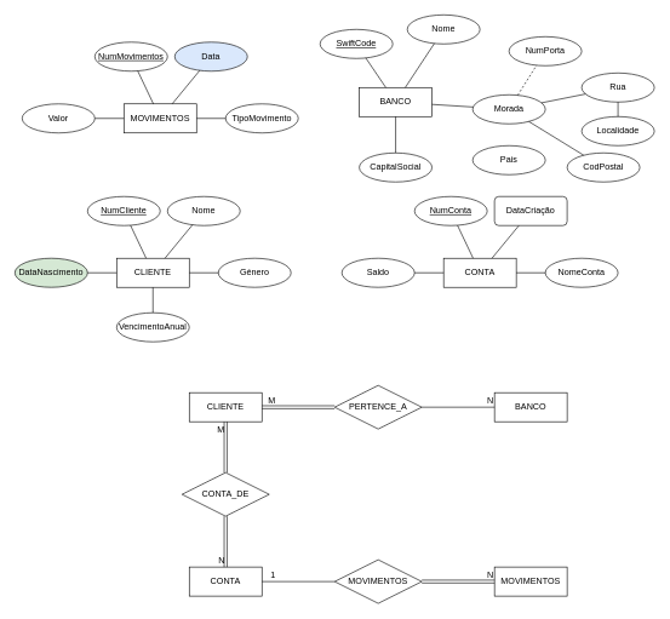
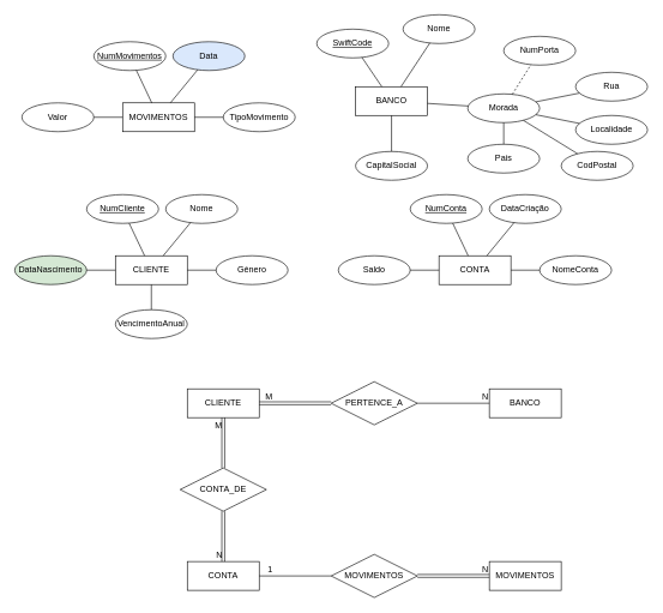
  <mxCell id="0" />
  <mxCell id="1" parent="0" />
  <mxCell id="2" value="BANCO" style="whiteSpace=wrap;html=1;align=center;" vertex="1" parent="1"><mxGeometry x="494" y="120" width="100" height="40" as="geometry" /></mxCell>
  <mxCell id="3" value="SwiftCode" style="ellipse;whiteSpace=wrap;html=1;align=center;fontStyle=4;" vertex="1" parent="1"><mxGeometry x="440" y="40" width="100" height="40" as="geometry" /></mxCell>
  <mxCell id="4" value="Nome" style="ellipse;whiteSpace=wrap;html=1;align=center;" vertex="1" parent="1"><mxGeometry x="560" y="20" width="100" height="40" as="geometry" /></mxCell>
  <mxCell id="5" value="Morada" style="ellipse;whiteSpace=wrap;html=1;align=center;" vertex="1" parent="1"><mxGeometry x="650" y="130" width="100" height="40" as="geometry" /></mxCell>
  <mxCell id="6" value="" style="endArrow=none;html=1;rounded=0;" edge="1" parent="1" source="3" target="2"><mxGeometry relative="1" as="geometry"><mxPoint x="510" y="260" as="sourcePoint" /><mxPoint x="670" y="260" as="targetPoint" /></mxGeometry></mxCell>
  <mxCell id="7" value="" style="endArrow=none;html=1;rounded=0;" edge="1" parent="1" source="2" target="4"><mxGeometry relative="1" as="geometry"><mxPoint x="510" y="260" as="sourcePoint" /><mxPoint x="670" y="260" as="targetPoint" /></mxGeometry></mxCell>
  <mxCell id="8" value="" style="endArrow=none;html=1;rounded=0;" edge="1" parent="1" source="2" target="5"><mxGeometry relative="1" as="geometry"><mxPoint x="510" y="260" as="sourcePoint" /><mxPoint x="670" y="260" as="targetPoint" /></mxGeometry></mxCell>
  <mxCell id="9" value="CodPostal" style="ellipse;whiteSpace=wrap;html=1;align=center;" vertex="1" parent="1"><mxGeometry x="780" y="210" width="100" height="40" as="geometry" /></mxCell>
  <mxCell id="10" value="Rua" style="ellipse;whiteSpace=wrap;html=1;align=center;" vertex="1" parent="1"><mxGeometry x="800" y="100" width="100" height="40" as="geometry" /></mxCell>
  <mxCell id="11" value="NumPorta" style="ellipse;whiteSpace=wrap;html=1;align=center;" vertex="1" parent="1"><mxGeometry x="700" y="50" width="100" height="40" as="geometry" /></mxCell>
  <mxCell id="12" value="Pais" style="ellipse;whiteSpace=wrap;html=1;align=center;" vertex="1" parent="1"><mxGeometry x="650" y="200" width="100" height="40" as="geometry" /></mxCell>
  <mxCell id="13" value="Localidade" style="ellipse;whiteSpace=wrap;html=1;align=center;" vertex="1" parent="1"><mxGeometry x="800" y="160" width="100" height="40" as="geometry" /></mxCell>
+ <mxCell id="14" value="" style="endArrow=none;html=1;rounded=0;" edge="1" parent="1" source="12" target="5"><mxGeometry relative="1" as="geometry"><mxPoint x="510" y="260" as="sourcePoint" /><mxPoint x="670" y="260" as="targetPoint" /></mxGeometry></mxCell>
  <mxCell id="15" value="" style="endArrow=none;html=1;rounded=0;" edge="1" parent="1" source="9" target="5"><mxGeometry relative="1" as="geometry"><mxPoint x="510" y="260" as="sourcePoint" /><mxPoint x="670" y="260" as="targetPoint" /></mxGeometry></mxCell>
- <mxCell id="16" value="" style="endArrow=none;html=1;rounded=0;" edge="1" parent="1" source="13" target="10"><mxGeometry relative="1" as="geometry"><mxPoint x="510" y="260" as="sourcePoint" /><mxPoint x="670" y="260" as="targetPoint" /></mxGeometry></mxCell>
+ <mxCell id="16" value="" style="endArrow=none;html=1;rounded=0;" edge="1" parent="1" source="13" target="5"><mxGeometry relative="1" as="geometry"><mxPoint x="510" y="260" as="sourcePoint" /><mxPoint x="670" y="260" as="targetPoint" /></mxGeometry></mxCell>
  <mxCell id="17" value="" style="endArrow=none;html=1;rounded=0;dashed=1;" edge="1" parent="1" source="5" target="11"><mxGeometry relative="1" as="geometry"><mxPoint x="510" y="260" as="sourcePoint" /><mxPoint x="670" y="260" as="targetPoint" /></mxGeometry></mxCell>
  <mxCell id="18" value="" style="endArrow=none;html=1;rounded=0;" edge="1" parent="1" source="5" target="10"><mxGeometry relative="1" as="geometry"><mxPoint x="510" y="260" as="sourcePoint" /><mxPoint x="670" y="260" as="targetPoint" /></mxGeometry></mxCell>
  <mxCell id="19" value="CapitalSocial" style="ellipse;whiteSpace=wrap;html=1;align=center;" vertex="1" parent="1"><mxGeometry x="494" y="210" width="100" height="40" as="geometry" /></mxCell>
  <mxCell id="20" value="" style="endArrow=none;html=1;rounded=0;" edge="1" parent="1" source="19" target="2"><mxGeometry relative="1" as="geometry"><mxPoint x="510" y="260" as="sourcePoint" /><mxPoint x="670" y="260" as="targetPoint" /></mxGeometry></mxCell>
  <mxCell id="21" value="CLIENTE" style="whiteSpace=wrap;html=1;align=center;" vertex="1" parent="1"><mxGeometry x="160" y="355" width="100" height="40" as="geometry" /></mxCell>
  <mxCell id="22" value="NumCliente" style="ellipse;whiteSpace=wrap;html=1;align=center;fontStyle=4;" vertex="1" parent="1"><mxGeometry x="120" y="270" width="100" height="40" as="geometry" /></mxCell>
  <mxCell id="23" value="" style="endArrow=none;html=1;rounded=0;" edge="1" parent="1" source="22" target="21"><mxGeometry relative="1" as="geometry"><mxPoint x="190" y="180" as="sourcePoint" /><mxPoint x="350" y="180" as="targetPoint" /></mxGeometry></mxCell>
  <mxCell id="24" value="Nome" style="ellipse;whiteSpace=wrap;html=1;align=center;" vertex="1" parent="1"><mxGeometry x="230" y="270" width="100" height="40" as="geometry" /></mxCell>
  <mxCell id="25" value="" style="endArrow=none;html=1;rounded=0;" edge="1" parent="1" source="21" target="24"><mxGeometry relative="1" as="geometry"><mxPoint x="190" y="180" as="sourcePoint" /><mxPoint x="350" y="180" as="targetPoint" /></mxGeometry></mxCell>
  <mxCell id="26" value="DataNascimento" style="ellipse;whiteSpace=wrap;html=1;align=center;fillColor=#d5e8d4;" vertex="1" parent="1"><mxGeometry x="20" y="355" width="100" height="40" as="geometry" /></mxCell>
  <mxCell id="27" value="" style="endArrow=none;html=1;rounded=0;" edge="1" parent="1" source="26" target="21"><mxGeometry relative="1" as="geometry"><mxPoint x="190" y="180" as="sourcePoint" /><mxPoint x="350" y="180" as="targetPoint" /></mxGeometry></mxCell>
  <mxCell id="28" value="Género" style="ellipse;whiteSpace=wrap;html=1;align=center;" vertex="1" parent="1"><mxGeometry x="300" y="355" width="100" height="40" as="geometry" /></mxCell>
  <mxCell id="29" value="" style="endArrow=none;html=1;rounded=0;" edge="1" parent="1" source="21" target="28"><mxGeometry relative="1" as="geometry"><mxPoint x="190" y="180" as="sourcePoint" /><mxPoint x="350" y="180" as="targetPoint" /></mxGeometry></mxCell>
  <mxCell id="30" value="VencimentoAnual" style="ellipse;whiteSpace=wrap;html=1;align=center;" vertex="1" parent="1"><mxGeometry x="160" y="430" width="100" height="40" as="geometry" /></mxCell>
  <mxCell id="31" value="" style="endArrow=none;html=1;rounded=0;" edge="1" parent="1" source="21" target="30"><mxGeometry relative="1" as="geometry"><mxPoint x="210" y="380" as="sourcePoint" /><mxPoint x="350" y="180" as="targetPoint" /></mxGeometry></mxCell>
  <mxCell id="32" value="CONTA" style="whiteSpace=wrap;html=1;align=center;" vertex="1" parent="1"><mxGeometry x="610" y="355" width="100" height="40" as="geometry" /></mxCell>
  <mxCell id="33" value="NumConta" style="ellipse;whiteSpace=wrap;html=1;align=center;fontStyle=4;" vertex="1" parent="1"><mxGeometry x="570" y="270" width="100" height="40" as="geometry" /></mxCell>
  <mxCell id="34" value="" style="endArrow=none;html=1;rounded=0;" edge="1" parent="1" source="33" target="32"><mxGeometry relative="1" as="geometry"><mxPoint x="640" y="180" as="sourcePoint" /><mxPoint x="800" y="180" as="targetPoint" /></mxGeometry></mxCell>
- <mxCell id="35" value="DataCriação" style="whiteSpace=wrap;html=1;align=center;rounded=1;" vertex="1" parent="1"><mxGeometry x="680" y="270" width="100" height="40" as="geometry" /></mxCell>
+ <mxCell id="35" value="DataCriação" style="ellipse;whiteSpace=wrap;html=1;align=center;" vertex="1" parent="1"><mxGeometry x="680" y="270" width="100" height="40" as="geometry" /></mxCell>
  <mxCell id="36" value="" style="endArrow=none;html=1;rounded=0;" edge="1" parent="1" source="32" target="35"><mxGeometry relative="1" as="geometry"><mxPoint x="640" y="180" as="sourcePoint" /><mxPoint x="800" y="180" as="targetPoint" /></mxGeometry></mxCell>
  <mxCell id="37" value="Saldo" style="ellipse;whiteSpace=wrap;html=1;align=center;" vertex="1" parent="1"><mxGeometry x="470" y="355" width="100" height="40" as="geometry" /></mxCell>
  <mxCell id="38" value="" style="endArrow=none;html=1;rounded=0;" edge="1" parent="1" source="37" target="32"><mxGeometry relative="1" as="geometry"><mxPoint x="640" y="180" as="sourcePoint" /><mxPoint x="800" y="180" as="targetPoint" /></mxGeometry></mxCell>
  <mxCell id="39" value="NomeConta" style="ellipse;whiteSpace=wrap;html=1;align=center;" vertex="1" parent="1"><mxGeometry x="750" y="355" width="100" height="40" as="geometry" /></mxCell>
  <mxCell id="40" value="" style="endArrow=none;html=1;rounded=0;" edge="1" parent="1" source="32" target="39"><mxGeometry relative="1" as="geometry"><mxPoint x="640" y="180" as="sourcePoint" /><mxPoint x="800" y="180" as="targetPoint" /></mxGeometry></mxCell>
  <mxCell id="41" value="MOVIMENTOS" style="whiteSpace=wrap;html=1;align=center;" vertex="1" parent="1"><mxGeometry x="170" y="142.5" width="100" height="40" as="geometry" /></mxCell>
  <mxCell id="42" value="NumMovimentos" style="ellipse;whiteSpace=wrap;html=1;align=center;fontStyle=4;" vertex="1" parent="1"><mxGeometry x="130" y="57.5" width="100" height="40" as="geometry" /></mxCell>
  <mxCell id="43" value="" style="endArrow=none;html=1;rounded=0;" edge="1" parent="1" source="42" target="41"><mxGeometry relative="1" as="geometry"><mxPoint x="200" y="-32.5" as="sourcePoint" /><mxPoint x="360" y="-32.5" as="targetPoint" /></mxGeometry></mxCell>
  <mxCell id="44" value="Data" style="ellipse;whiteSpace=wrap;html=1;align=center;fillColor=#dae8fc;" vertex="1" parent="1"><mxGeometry x="240" y="57.5" width="100" height="40" as="geometry" /></mxCell>
  <mxCell id="45" value="" style="endArrow=none;html=1;rounded=0;" edge="1" parent="1" source="41" target="44"><mxGeometry relative="1" as="geometry"><mxPoint x="200" y="-32.5" as="sourcePoint" /><mxPoint x="360" y="-32.5" as="targetPoint" /></mxGeometry></mxCell>
  <mxCell id="46" value="Valor" style="ellipse;whiteSpace=wrap;html=1;align=center;" vertex="1" parent="1"><mxGeometry x="30" y="142.5" width="100" height="40" as="geometry" /></mxCell>
  <mxCell id="47" value="" style="endArrow=none;html=1;rounded=0;" edge="1" parent="1" source="46" target="41"><mxGeometry relative="1" as="geometry"><mxPoint x="200" y="-32.5" as="sourcePoint" /><mxPoint x="360" y="-32.5" as="targetPoint" /></mxGeometry></mxCell>
  <mxCell id="48" value="TipoMovimento" style="ellipse;whiteSpace=wrap;html=1;align=center;" vertex="1" parent="1"><mxGeometry x="310" y="142.5" width="100" height="40" as="geometry" /></mxCell>
  <mxCell id="49" value="" style="endArrow=none;html=1;rounded=0;" edge="1" parent="1" source="41" target="48"><mxGeometry relative="1" as="geometry"><mxPoint x="200" y="-32.5" as="sourcePoint" /><mxPoint x="360" y="-32.5" as="targetPoint" /></mxGeometry></mxCell>
  <mxCell id="50" value="CLIENTE" style="whiteSpace=wrap;html=1;align=center;" vertex="1" parent="1"><mxGeometry x="260" y="540" width="100" height="40" as="geometry" /></mxCell>
  <mxCell id="51" value="BANCO" style="whiteSpace=wrap;html=1;align=center;" vertex="1" parent="1"><mxGeometry x="680" y="540" width="100" height="40" as="geometry" /></mxCell>
  <mxCell id="52" value="PERTENCE_A" style="shape=rhombus;perimeter=rhombusPerimeter;whiteSpace=wrap;html=1;align=center;" vertex="1" parent="1"><mxGeometry x="460" y="530" width="120" height="60" as="geometry" /></mxCell>
  <mxCell id="53" style="edgeStyle=orthogonalEdgeStyle;rounded=0;orthogonalLoop=1;jettySize=auto;html=1;exitX=0.5;exitY=1;exitDx=0;exitDy=0;" edge="1" parent="1" source="51" target="51"><mxGeometry relative="1" as="geometry" /></mxCell>
  <mxCell id="54" value="" style="shape=link;html=1;rounded=0;" edge="1" parent="1" source="52" target="50"><mxGeometry relative="1" as="geometry"><mxPoint x="410" y="660" as="sourcePoint" /><mxPoint x="490" y="560" as="targetPoint" /></mxGeometry></mxCell>
  <mxCell id="55" value="M" style="resizable=0;html=1;whiteSpace=wrap;align=right;verticalAlign=bottom;" connectable="0" vertex="1" parent="54"><mxGeometry x="1" relative="1" as="geometry"><mxPoint x="20" as="offset" /></mxGeometry></mxCell>
  <mxCell id="56" value="" style="endArrow=none;html=1;rounded=0;" edge="1" parent="1" source="52" target="51"><mxGeometry relative="1" as="geometry"><mxPoint x="330" y="560" as="sourcePoint" /><mxPoint x="490" y="560" as="targetPoint" /></mxGeometry></mxCell>
  <mxCell id="57" value="N" style="resizable=0;html=1;whiteSpace=wrap;align=right;verticalAlign=bottom;" connectable="0" vertex="1" parent="56"><mxGeometry x="1" relative="1" as="geometry" /></mxCell>
  <mxCell id="58" value="CONTA_DE" style="shape=rhombus;perimeter=rhombusPerimeter;whiteSpace=wrap;html=1;align=center;" vertex="1" parent="1"><mxGeometry x="250" y="650" width="120" height="60" as="geometry" /></mxCell>
  <mxCell id="59" value="CONTA" style="whiteSpace=wrap;html=1;align=center;" vertex="1" parent="1"><mxGeometry x="260" y="780" width="100" height="40" as="geometry" /></mxCell>
  <mxCell id="60" value="" style="shape=link;html=1;rounded=0;" edge="1" parent="1" source="58" target="59"><mxGeometry relative="1" as="geometry"><mxPoint x="330" y="560" as="sourcePoint" /><mxPoint x="490" y="560" as="targetPoint" /></mxGeometry></mxCell>
  <mxCell id="61" value="N" style="resizable=0;html=1;whiteSpace=wrap;align=right;verticalAlign=bottom;" connectable="0" vertex="1" parent="60"><mxGeometry x="1" relative="1" as="geometry" /></mxCell>
  <mxCell id="62" value="" style="shape=link;html=1;rounded=0;" edge="1" parent="1" source="58" target="50"><mxGeometry relative="1" as="geometry"><mxPoint x="330" y="560" as="sourcePoint" /><mxPoint x="380" y="640" as="targetPoint" /></mxGeometry></mxCell>
  <mxCell id="63" value="M" style="resizable=0;html=1;whiteSpace=wrap;align=right;verticalAlign=bottom;" connectable="0" vertex="1" parent="62"><mxGeometry x="1" relative="1" as="geometry"><mxPoint y="20" as="offset" /></mxGeometry></mxCell>
  <mxCell id="64" value="MOVIMENTOS" style="shape=rhombus;perimeter=rhombusPerimeter;whiteSpace=wrap;html=1;align=center;" vertex="1" parent="1"><mxGeometry x="460" y="770" width="120" height="60" as="geometry" /></mxCell>
  <mxCell id="65" value="MOVIMENTOS" style="whiteSpace=wrap;html=1;align=center;" vertex="1" parent="1"><mxGeometry x="680" y="780" width="100" height="40" as="geometry" /></mxCell>
  <mxCell id="66" value="" style="shape=link;html=1;rounded=0;" edge="1" parent="1" source="64" target="65"><mxGeometry relative="1" as="geometry"><mxPoint x="330" y="560" as="sourcePoint" /><mxPoint x="490" y="560" as="targetPoint" /></mxGeometry></mxCell>
  <mxCell id="67" value="N" style="resizable=0;html=1;whiteSpace=wrap;align=right;verticalAlign=bottom;" connectable="0" vertex="1" parent="66"><mxGeometry x="1" relative="1" as="geometry" /></mxCell>
  <mxCell id="68" value="" style="endArrow=none;html=1;rounded=0;" edge="1" parent="1" source="64" target="59"><mxGeometry relative="1" as="geometry"><mxPoint x="330" y="560" as="sourcePoint" /><mxPoint x="490" y="560" as="targetPoint" /></mxGeometry></mxCell>
  <mxCell id="69" value="1" style="resizable=0;html=1;whiteSpace=wrap;align=right;verticalAlign=bottom;" connectable="0" vertex="1" parent="68"><mxGeometry x="1" relative="1" as="geometry"><mxPoint x="20" as="offset" /></mxGeometry></mxCell>
